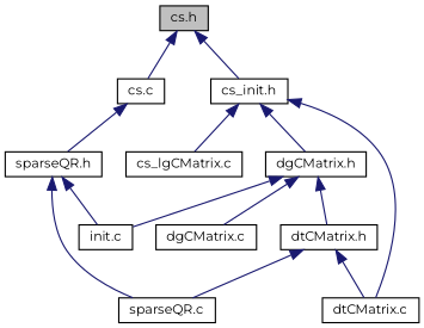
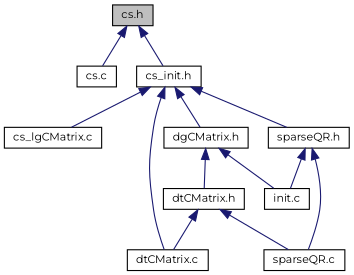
  digraph {
    fontname=Montserrat
    node [color=black fillcolor=white fontname=Montserrat fontsize=10 shape=record style=filled]
    edge [color=midnightblue dir=back fontname=Montserrat fontsize=10 labelfontname=FreeSans labelfontsize=10 style=solid]
    n1 [fillcolor=grey75 fontcolor=black height=0.2 label="cs.h" width=0.4]
    n2 [height=0.2 label="cs.c" width=0.4]
    n3 [height=0.2 label="cs_init.h" width=0.4]
    n4 [height=0.2 label="cs_lgCMatrix.c" width=0.4]
    n5 [height=0.2 label="dgCMatrix.h" width=0.4]
    n6 [height=0.2 label="dtCMatrix.c" width=0.4]
    n7 [height=0.2 label="sparseQR.h" width=0.4]
-   n8 [height=0.2 label="dgCMatrix.c" width=0.4]
    n9 [height=0.2 label="dtCMatrix.h" width=0.4]
    n10 [height=0.2 label="init.c" width=0.4]
    n11 [height=0.2 label="sparseQR.c" width=0.4]
    n1 -> n2
    n1 -> n3
    n3 -> n4
    n3 -> n5
    n3 -> n6
-   n2 -> n7
-   n5 -> n8
+   n3 -> n7
    n5 -> n9
    n5 -> n10
    n7 -> n10
    n7 -> n11
    n9 -> n6
    n9 -> n11
  }
